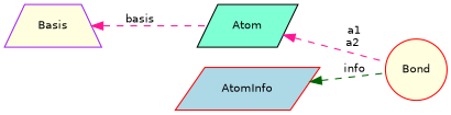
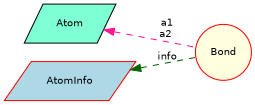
  digraph {
    rankdir=LR
    node [color=red fillcolor=lightyellow fontname=Helvetica fontsize=10 shape=parallelogram style=filled]
    edge [color=deeppink dir=back fontname=Helvetica fontsize=10 labelfontname=Helvetica labelfontsize=10 style=dashed]
    n1 [fontcolor=black height=0.2 label=Bond shape=circle width=0.4]
    n2 [color=black fillcolor=aquamarine height=0.2 label=Atom width=0.4]
    n3 [fillcolor=lightblue height=0.2 label=AtomInfo width=0.4]
-   n4 [color=purple height=0.2 label=Basis shape=trapezium width=0.4]
    n2 -> n1 [label=" a1\na2"]
    n3 -> n1 [color=darkgreen label=" info"]
-   n4 -> n2 [label=" basis"]
  }
